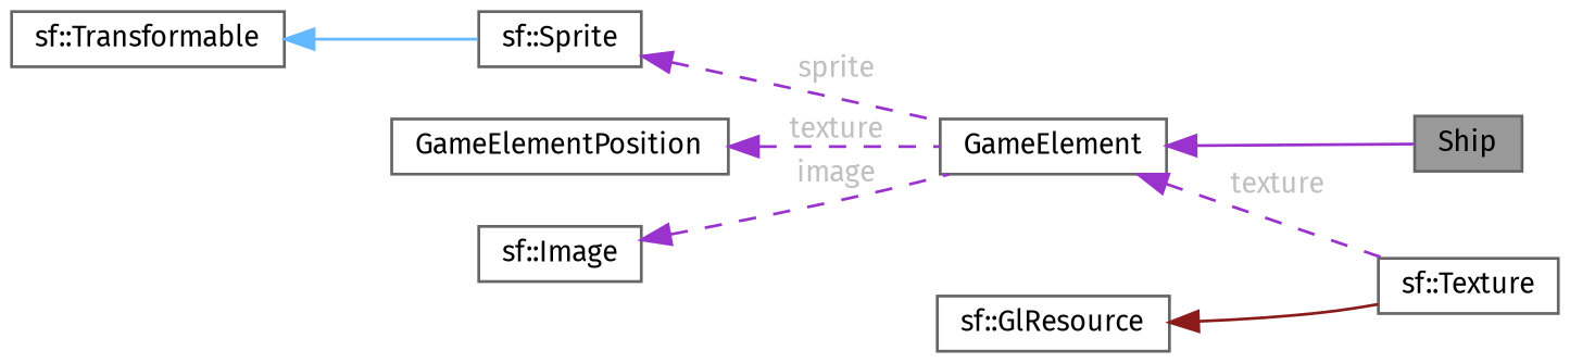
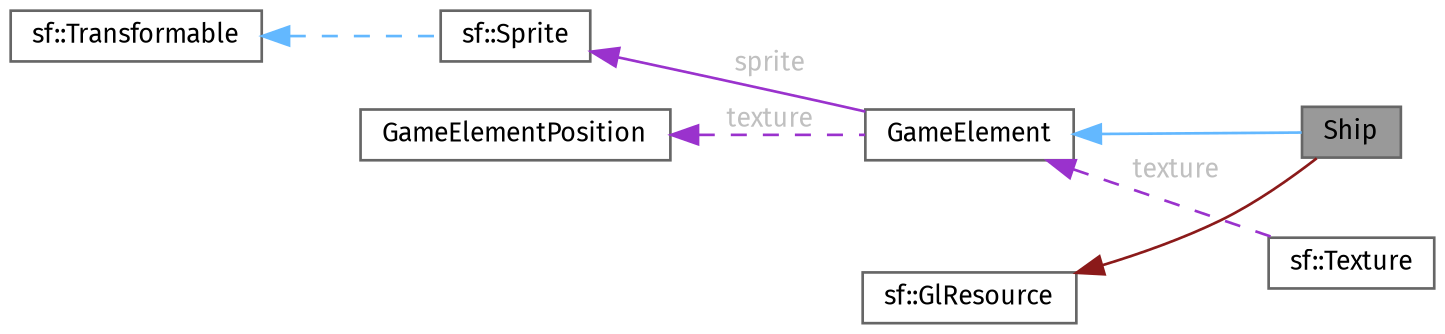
  digraph {
    fontname="Fira Sans"
    rankdir=LR
    node [color=gray40 fillcolor=white fontname="Fira Sans" fontsize=10 shape=box style=filled]
    edge [color=darkorchid3 dir=back fontname="Fira Sans" fontsize=10 labelfontname=Helvetica labelfontsize=10 style=dashed fontcolor=grey]
    n1 [fillcolor=grey60 fontcolor=black height=0.2 label=Ship width=0.4]
    n2 [height=0.2 label=GameElement width=0.4]
    n3 [height=0.2 label="sf::Texture" width=0.4]
    n4 [height=0.2 label="sf::GlResource" width=0.4]
    n5 [height=0.2 label="sf::Sprite" width=0.4]
    n6 [height=0.2 label="sf::Transformable" width=0.4]
    n7 [height=0.2 label=GameElementPosition width=0.4]
-   n8 [height=0.2 label="sf::Image" width=0.4]
-   n2 -> n1 [style=solid fontcolor=""]
+   n2 -> n1 [color=steelblue1 style=solid fontcolor=""]
    n2 -> n3 [label=" texture"]
-   n4 -> n3 [color=firebrick4 style=solid fontcolor=""]
-   n5 -> n2 [label=" sprite"]
-   n6 -> n5 [color=steelblue1 style=solid fontcolor=""]
+   n4 -> n1 [color=firebrick4 style=solid fontcolor=""]
+   n5 -> n2 [label=" sprite" style=solid]
+   n6 -> n5 [color=steelblue1 fontcolor=""]
    n7 -> n2 [label=" texture"]
-   n8 -> n2 [label=" image"]
  }
